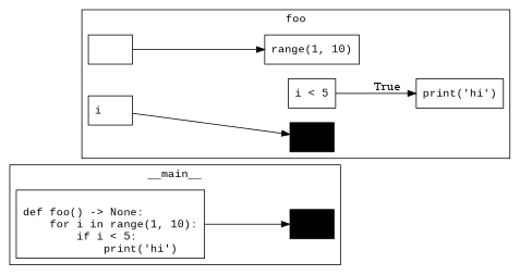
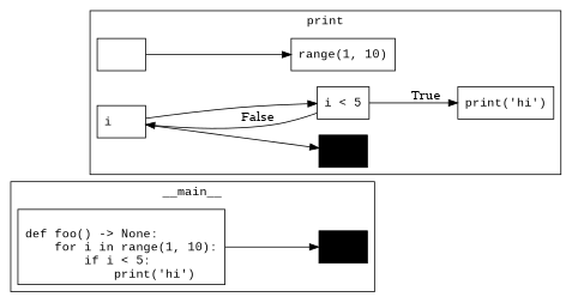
  digraph {
    rankdir=LR
    node [fillcolor=white fontname="Courier New" shape=box style=filled]
    edge [color=black]
    n1 [label="\ldef foo() -> None:\l    for i in range(1, 10):\l        if i < 5:\l            print('hi')\l"]
    n2 [fillcolor=black label="\l"]
    n3 [label="\l"]
    n4 [label="range(1, 10)\l"]
    n5 [label="i\l"]
    n6 [label="i < 5\l"]
    n7 [fillcolor=black label="\l"]
    n8 [label="print('hi')\l"]
    subgraph cluster_1 {
      fontname="Courier New"
      label=__main__
      n1
      n2
    }
    subgraph cluster_2 {
      fontname="Courier New"
-     label=foo
+     label=print
      n3
      n4
      n5
      n6
      n7
      n8
    }
    n1 -> n2
    n3 -> n4
+   n5 -> n6
    n5 -> n7
+   n6 -> n5 [label=False]
    n6 -> n8 [label=True]
  }
